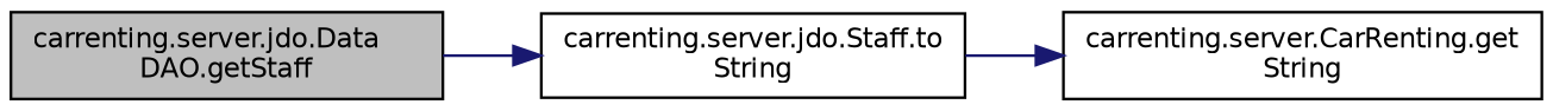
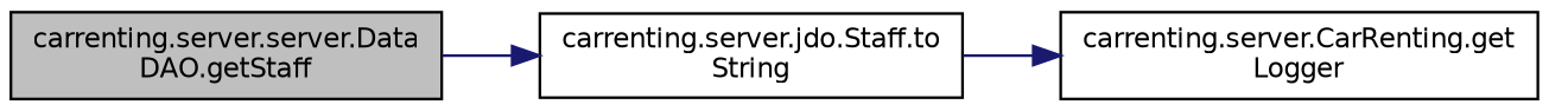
  digraph {
    rankdir=LR
    node [color=black fillcolor=white fontname=Helvetica fontsize=10 shape=record style=filled]
    edge [color=midnightblue fontname=Helvetica fontsize=10 labelfontname=Helvetica labelfontsize=10 style=solid]
-   n1 [fillcolor=grey75 fontcolor=black height=0.2 label="carrenting.server.jdo.Data\lDAO.getStaff" width=0.4]
+   n1 [fillcolor=grey75 fontcolor=black height=0.2 label="carrenting.server.server.Data\lDAO.getStaff" width=0.4]
    n2 [height=0.2 label="carrenting.server.jdo.Staff.to\lString" width=0.4]
-   n3 [height=0.2 label="carrenting.server.CarRenting.get\lString" width=0.4]
+   n3 [height=0.2 label="carrenting.server.CarRenting.get\lLogger" width=0.4]
    n1 -> n2
    n2 -> n3
  }
